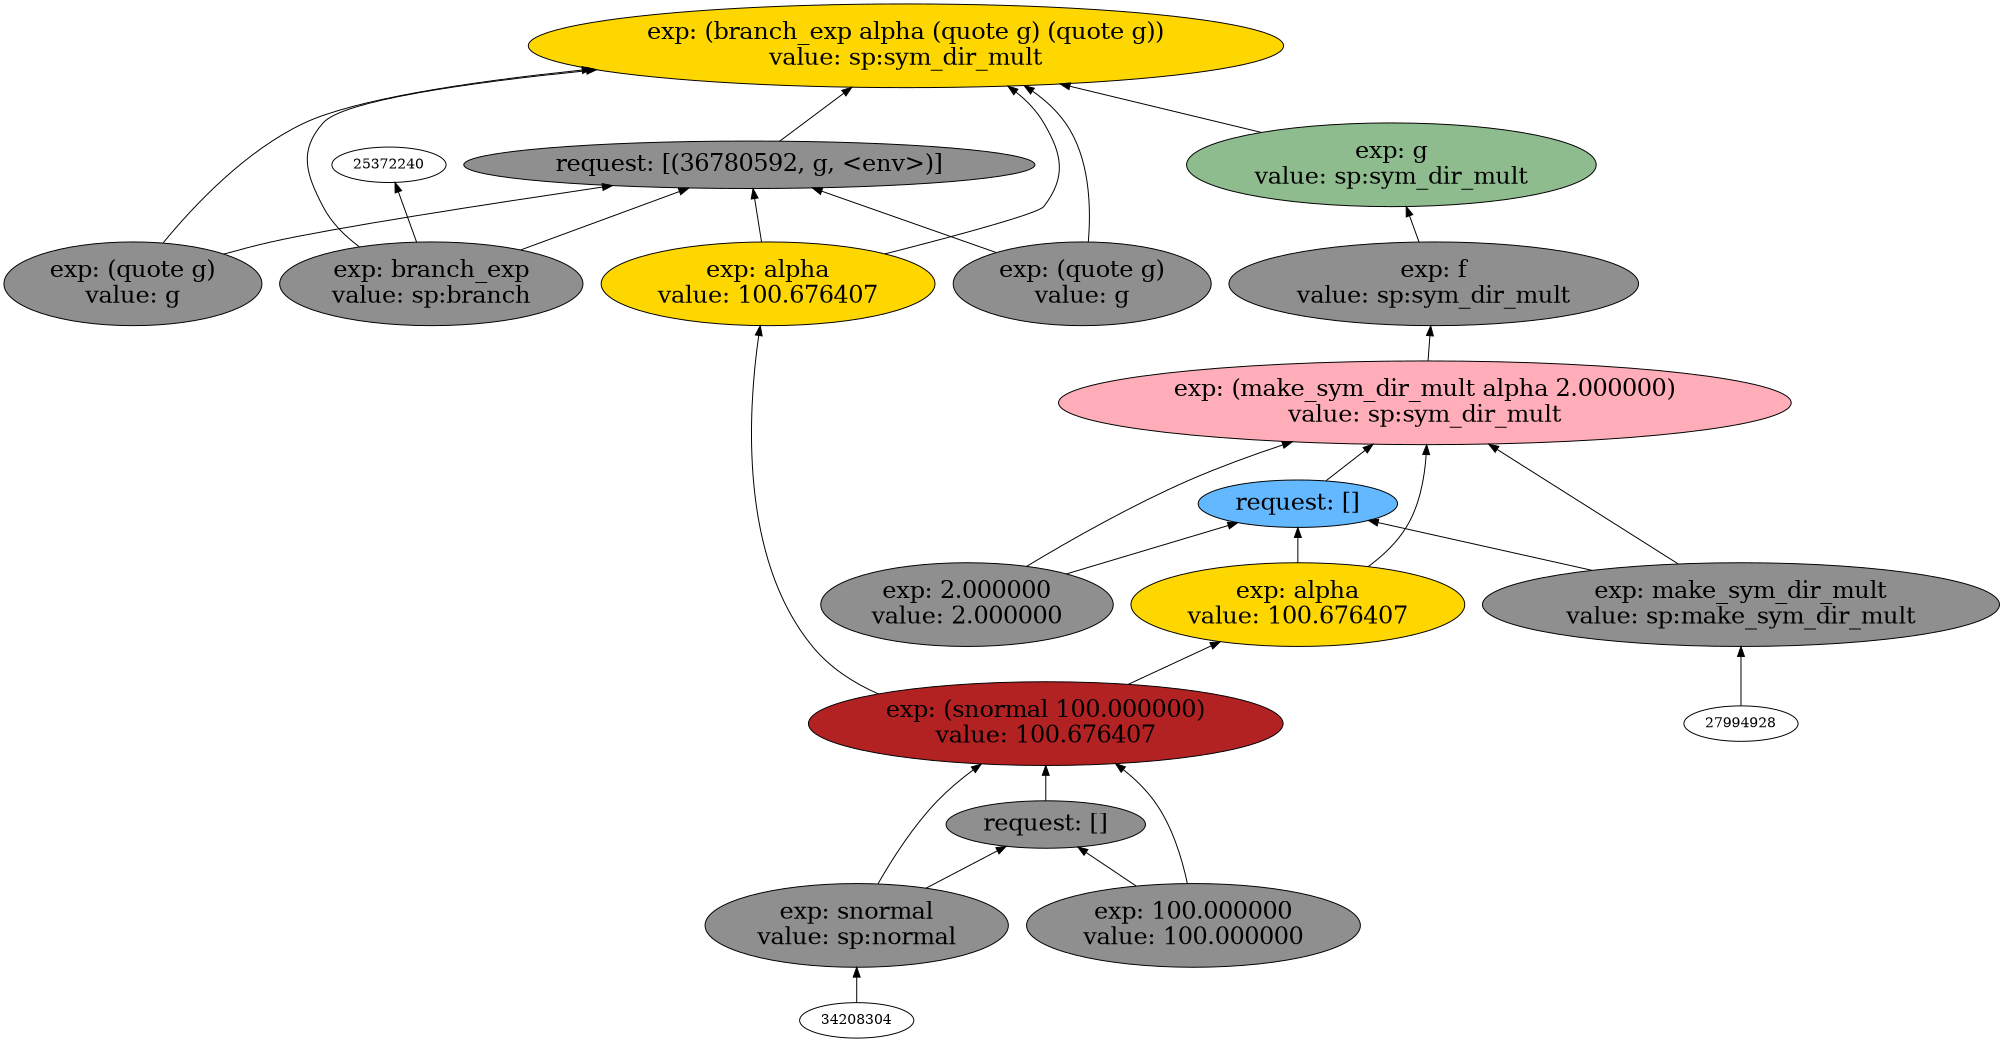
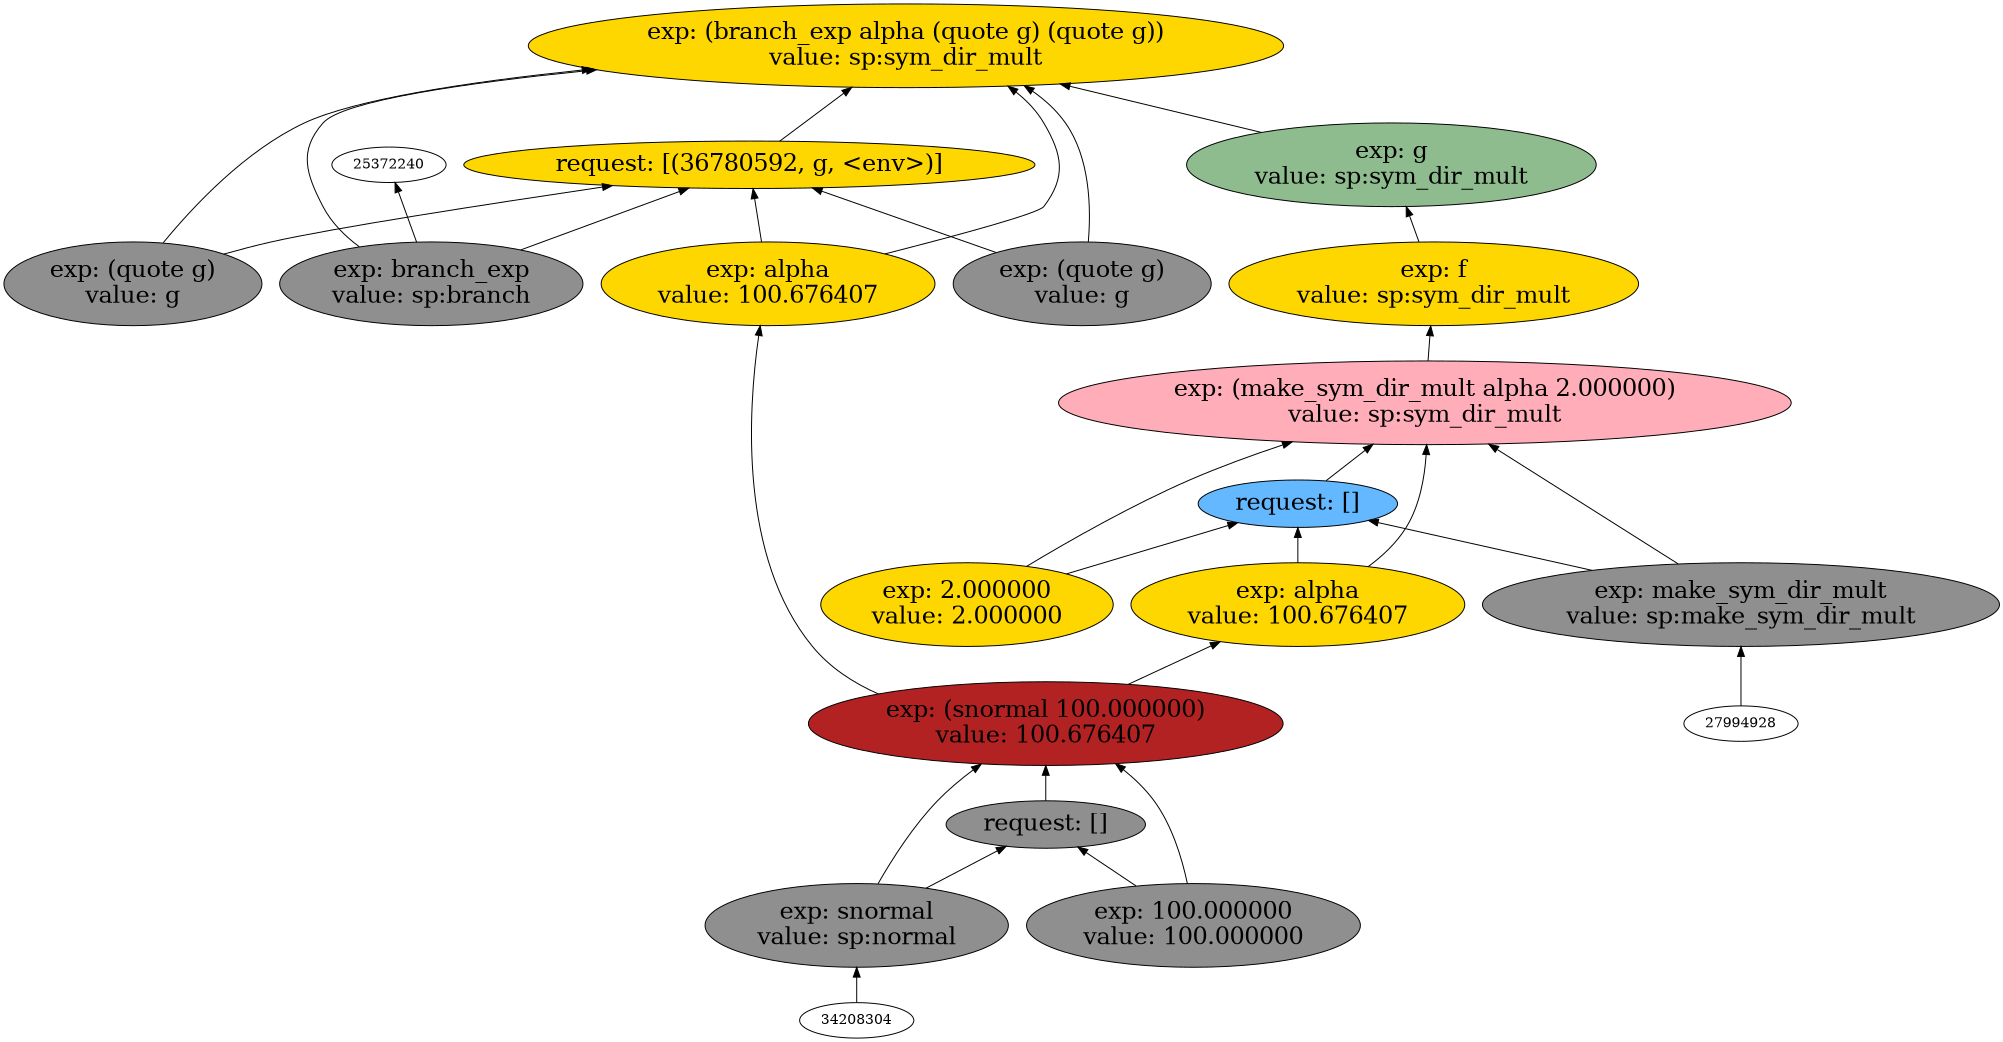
  digraph {
    fontsize=24
    rankdir=BT
    node [fillcolor=grey56 fontsize=24 shape=ellipse style=filled]
    edge [arrowhead=normal color=black constraint=true style=solid]
    n1 [fillcolor=firebrick label="exp: (snormal 100.000000)\nvalue: 100.676407"]
    n2 [label="request: []"]
    n3 [label="exp: snormal\nvalue: sp:normal"]
    n4 [label="exp: 100.000000\nvalue: 100.000000"]
    n5 [fillcolor=lightpink1 label="exp: (make_sym_dir_mult alpha 2.000000)\nvalue: sp:sym_dir_mult"]
    n6 [fillcolor=steelblue1 label="request: []"]
    n7 [label="exp: make_sym_dir_mult\nvalue: sp:make_sym_dir_mult"]
    n8 [fillcolor=gold label="exp: alpha\nvalue: 100.676407"]
-   n9 [label="exp: 2.000000\nvalue: 2.000000"]
-   n10 [label="exp: f\nvalue: sp:sym_dir_mult"]
+   n9 [fillcolor=gold label="exp: 2.000000\nvalue: 2.000000"]
+   n10 [fillcolor=gold label="exp: f\nvalue: sp:sym_dir_mult"]
    n11 [fillcolor=gold label="exp: (branch_exp alpha (quote g) (quote g))\nvalue: sp:sym_dir_mult"]
-   n12 [label="request: [(36780592, g, <env>)]"]
+   n12 [fillcolor=gold label="request: [(36780592, g, <env>)]"]
    n13 [label="exp: branch_exp\nvalue: sp:branch"]
    n14 [fillcolor=gold label="exp: alpha\nvalue: 100.676407"]
    n15 [label="exp: (quote g)\nvalue: g"]
    n16 [label="exp: (quote g)\nvalue: g"]
    n17 [fillcolor=darkseagreen label="exp: g\nvalue: sp:sym_dir_mult"]
    25372240 [fillcolor="" fontsize="" shape="" style=""]
    27994928 [fillcolor="" fontsize="" shape="" style=""]
    34208304 [fillcolor="" fontsize="" shape="" style=""]
    subgraph sub_1 {
      label="Venture Families"
      subgraph sub_2 {
        label=1
        n1
        n2
        n3
        n4
      }
      subgraph sub_3 {
        label=2
        n5
        n6
        n7
        n8
        n9
      }
      subgraph sub_4 {
        label=3
        n10
      }
      subgraph sub_5 {
        label=4
        n11
        n12
        n13
        n14
        n15
        n16
      }
    }
    subgraph sub_6 {
      n17
    }
    n1 -> n8
    n1 -> n14
    n2 -> n1
    n3 -> n1
    n3 -> n2
    n4 -> n1
    n4 -> n2
    n5 -> n10
    n6 -> n5
    n7 -> n5
    n7 -> n6
    n8 -> n5
    n8 -> n6
    n9 -> n5
    n9 -> n6
    n10 -> n17
    n12 -> n11
    n13 -> n11
    n13 -> n12
    n13 -> 25372240
    n14 -> n11
    n14 -> n12
    n15 -> n11
    n15 -> n12
    n16 -> n11
    n16 -> n12
    n17 -> n11
    27994928 -> n7
    34208304 -> n3
  }
